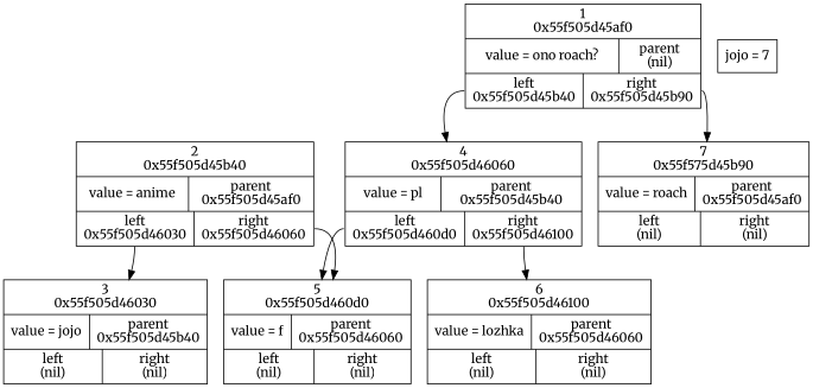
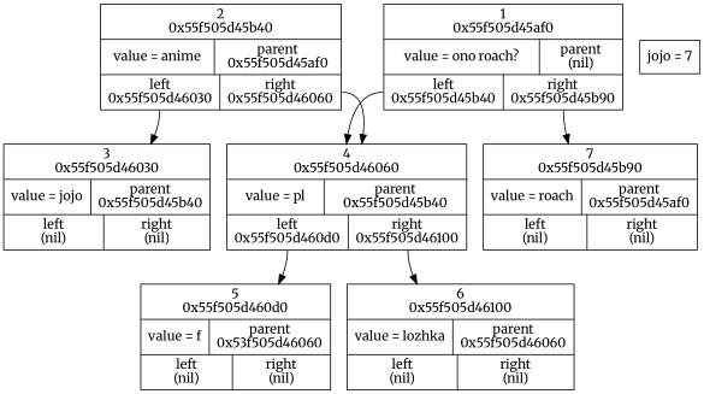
  digraph {
    fontname=Merriweather
    rankdir=TB
    node [color=black fontname=Merriweather shape=record]
    edge [color=black fontname=Merriweather tailport=left]
    n1 [label="{ <pointer> 1\n0x55f505d45af0|  { value = ono roach?\n  | <parent> parent\n(nil) } | { <left> left\n0x55f505d45b40 | <right> right\n0x55f505d45b90 } }"]
    n2 [label="{ <pointer> 2\n0x55f505d45b40|  { value = anime\n  | <parent> parent\n0x55f505d45af0 } | { <left> left\n0x55f505d46030 | <right> right\n0x55f505d46060 } }"]
    n3 [label="{ <pointer> 3\n0x55f505d46030|  { value = jojo\n  | <parent> parent\n0x55f505d45b40 } | { <left> left\n(nil) | <right> right\n(nil) } }"]
    n4 [label="{ <pointer> 4\n0x55f505d46060|  { value = pl\n  | <parent> parent\n0x55f505d45b40 } | { <left> left\n0x55f505d460d0 | <right> right\n0x55f505d46100 } }"]
-   n5 [label="{ <pointer> 5\n0x55f505d460d0|  { value = f\n  | <parent> parent\n0x55f505d46060 } | { <left> left\n(nil) | <right> right\n(nil) } }"]
+   n5 [label="{ <pointer> 5\n0x55f505d460d0|  { value = f\n  | <parent> parent\n0x53f505d46060 } | { <left> left\n(nil) | <right> right\n(nil) } }"]
    n6 [label="{ <pointer> 6\n0x55f505d46100|  { value = lozhka\n  | <parent> parent\n0x55f505d46060 } | { <left> left\n(nil) | <right> right\n(nil) } }"]
-   n7 [label="{ <pointer> 7\n0x55f575d45b90|  { value = roach\n  | <parent> parent\n0x55f505d45af0 } | { <left> left\n(nil) | <right> right\n(nil) } }"]
+   n7 [label="{ <pointer> 7\n0x55f505d45b90|  { value = roach\n  | <parent> parent\n0x55f505d45af0 } | { <left> left\n(nil) | <right> right\n(nil) } }"]
    n8 [label="jojo = 7" shape=box]
    subgraph sub_1 {
      randir=HR
      n1
    }
    subgraph sub_2 {
      randir=HR
      n2
    }
    subgraph sub_3 {
      randir=HR
      n3
    }
    subgraph sub_4 {
      randir=HR
      n4
    }
    subgraph sub_5 {
      randir=HR
      n5
    }
    subgraph sub_6 {
      randir=HR
      n6
    }
    subgraph sub_7 {
      randir=HR
      n7
    }
    n1 -> n4
    n1 -> n7 [tailport=right]
    n2 -> n3
-   n2 -> n5 [tailport=right]
+   n2 -> n4 [tailport=right]
    n4 -> n5
    n4 -> n6 [tailport=right]
  }
